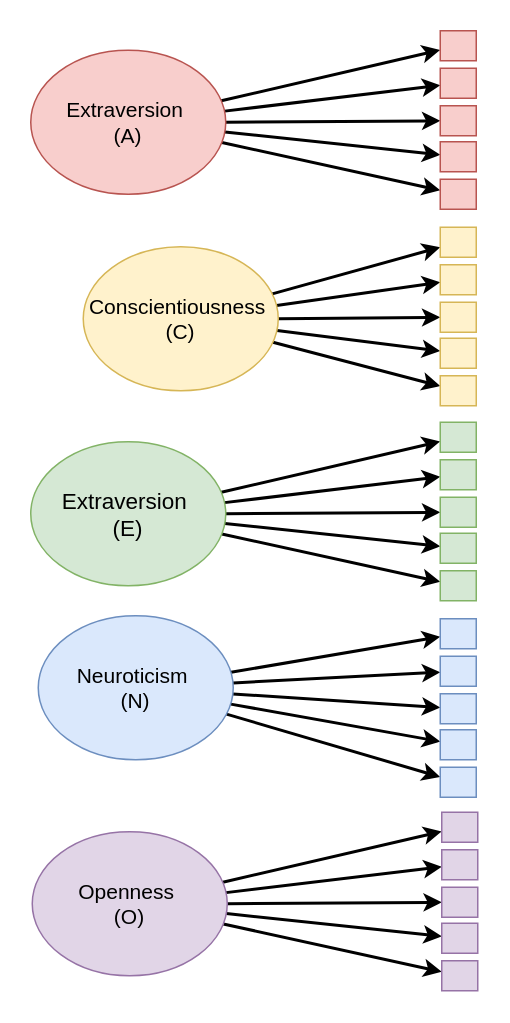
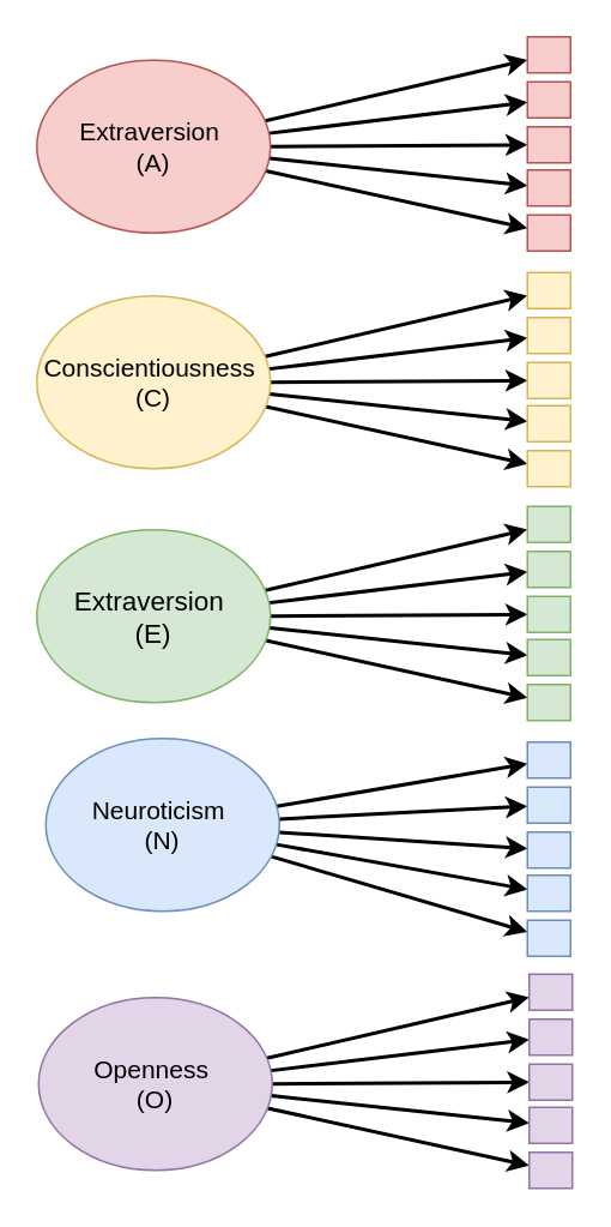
  <mxCell id="0" />
  <mxCell id="1" parent="0" />
  <mxCell id="2" style="rounded=0;orthogonalLoop=1;jettySize=auto;html=1;strokeWidth=2;" edge="1" parent="1" source="7" target="8"><mxGeometry relative="1" as="geometry" /></mxCell>
  <mxCell id="3" style="rounded=0;orthogonalLoop=1;jettySize=auto;html=1;strokeWidth=2;" edge="1" parent="1" source="7" target="9"><mxGeometry relative="1" as="geometry" /></mxCell>
  <mxCell id="4" style="rounded=0;orthogonalLoop=1;jettySize=auto;html=1;strokeWidth=2;" edge="1" parent="1" source="7" target="10"><mxGeometry relative="1" as="geometry" /></mxCell>
  <mxCell id="5" style="rounded=0;orthogonalLoop=1;jettySize=auto;html=1;strokeWidth=2;" edge="1" parent="1" source="7" target="11"><mxGeometry relative="1" as="geometry" /></mxCell>
  <mxCell id="6" style="rounded=0;orthogonalLoop=1;jettySize=auto;html=1;strokeWidth=2;" edge="1" parent="1" source="7" target="12"><mxGeometry relative="1" as="geometry"><mxPoint x="289" y="111" as="targetPoint" /></mxGeometry></mxCell>
  <mxCell id="7" value="&lt;font style=&quot;font-size: 14px;&quot;&gt;Extraversion&amp;nbsp;&lt;/font&gt;&lt;div style=&quot;font-size: 14px;&quot;&gt;&lt;font style=&quot;font-size: 14px;&quot;&gt;(A)&lt;/font&gt;&lt;/div&gt;" style="ellipse;whiteSpace=wrap;html=1;fillColor=#f8cecc;strokeColor=#b85450;fontSize=13;" vertex="1" parent="1"><mxGeometry x="20" y="33" width="130" height="96" as="geometry" /></mxCell>
  <mxCell id="8" value="" style="rounded=0;whiteSpace=wrap;html=1;fillColor=#f8cecc;strokeColor=#b85450;" vertex="1" parent="1"><mxGeometry x="293" y="20" width="24" height="20" as="geometry" /></mxCell>
  <mxCell id="9" value="" style="rounded=0;whiteSpace=wrap;html=1;fillColor=#f8cecc;strokeColor=#b85450;" vertex="1" parent="1"><mxGeometry x="293" y="45" width="24" height="20" as="geometry" /></mxCell>
  <mxCell id="10" value="" style="rounded=0;whiteSpace=wrap;html=1;fillColor=#f8cecc;strokeColor=#b85450;" vertex="1" parent="1"><mxGeometry x="293" y="70" width="24" height="20" as="geometry" /></mxCell>
  <mxCell id="11" value="" style="rounded=0;whiteSpace=wrap;html=1;fillColor=#f8cecc;strokeColor=#b85450;" vertex="1" parent="1"><mxGeometry x="293" y="94" width="24" height="20" as="geometry" /></mxCell>
  <mxCell id="12" value="" style="rounded=0;whiteSpace=wrap;html=1;fillColor=#f8cecc;strokeColor=#b85450;" vertex="1" parent="1"><mxGeometry x="293" y="119" width="24" height="20" as="geometry" /></mxCell>
  <mxCell id="13" style="rounded=0;orthogonalLoop=1;jettySize=auto;html=1;strokeWidth=2;" edge="1" parent="1" source="18" target="19"><mxGeometry relative="1" as="geometry" /></mxCell>
  <mxCell id="14" style="rounded=0;orthogonalLoop=1;jettySize=auto;html=1;strokeWidth=2;" edge="1" parent="1" source="18" target="20"><mxGeometry relative="1" as="geometry" /></mxCell>
  <mxCell id="15" style="rounded=0;orthogonalLoop=1;jettySize=auto;html=1;strokeWidth=2;" edge="1" parent="1" source="18" target="21"><mxGeometry relative="1" as="geometry" /></mxCell>
  <mxCell id="16" style="rounded=0;orthogonalLoop=1;jettySize=auto;html=1;strokeWidth=2;" edge="1" parent="1" source="18" target="22"><mxGeometry relative="1" as="geometry" /></mxCell>
  <mxCell id="17" style="rounded=0;orthogonalLoop=1;jettySize=auto;html=1;strokeWidth=2;" edge="1" parent="1" source="18" target="23"><mxGeometry relative="1" as="geometry"><mxPoint x="289" y="242" as="targetPoint" /></mxGeometry></mxCell>
- <mxCell id="18" value="&lt;font style=&quot;font-size: 14px;&quot;&gt;Conscientiousness&amp;nbsp;&lt;/font&gt;&lt;div style=&quot;font-size: 14px;&quot;&gt;&lt;font style=&quot;font-size: 14px;&quot;&gt;(C)&lt;/font&gt;&lt;/div&gt;" style="ellipse;whiteSpace=wrap;html=1;fillColor=#fff2cc;strokeColor=#d6b656;fontSize=14;" vertex="1" parent="1"><mxGeometry x="55" y="164" width="130" height="96" as="geometry" /></mxCell>
+ <mxCell id="18" value="&lt;font style=&quot;font-size: 14px;&quot;&gt;Conscientiousness&amp;nbsp;&lt;/font&gt;&lt;div style=&quot;font-size: 14px;&quot;&gt;&lt;font style=&quot;font-size: 14px;&quot;&gt;(C)&lt;/font&gt;&lt;/div&gt;" style="ellipse;whiteSpace=wrap;html=1;fillColor=#fff2cc;strokeColor=#d6b656;fontSize=14;" vertex="1" parent="1"><mxGeometry x="20" y="164" width="130" height="96" as="geometry" /></mxCell>
  <mxCell id="19" value="" style="rounded=0;whiteSpace=wrap;html=1;fillColor=#fff2cc;strokeColor=#d6b656;" vertex="1" parent="1"><mxGeometry x="293" y="151" width="24" height="20" as="geometry" /></mxCell>
  <mxCell id="20" value="" style="rounded=0;whiteSpace=wrap;html=1;fillColor=#fff2cc;strokeColor=#d6b656;" vertex="1" parent="1"><mxGeometry x="293" y="176" width="24" height="20" as="geometry" /></mxCell>
  <mxCell id="21" value="" style="rounded=0;whiteSpace=wrap;html=1;fillColor=#fff2cc;strokeColor=#d6b656;" vertex="1" parent="1"><mxGeometry x="293" y="201" width="24" height="20" as="geometry" /></mxCell>
  <mxCell id="22" value="" style="rounded=0;whiteSpace=wrap;html=1;fillColor=#fff2cc;strokeColor=#d6b656;" vertex="1" parent="1"><mxGeometry x="293" y="225" width="24" height="20" as="geometry" /></mxCell>
  <mxCell id="23" value="" style="rounded=0;whiteSpace=wrap;html=1;fillColor=#fff2cc;strokeColor=#d6b656;" vertex="1" parent="1"><mxGeometry x="293" y="250" width="24" height="20" as="geometry" /></mxCell>
  <mxCell id="24" style="rounded=0;orthogonalLoop=1;jettySize=auto;html=1;strokeWidth=2;" edge="1" parent="1" source="29" target="30"><mxGeometry relative="1" as="geometry" /></mxCell>
  <mxCell id="25" style="rounded=0;orthogonalLoop=1;jettySize=auto;html=1;strokeWidth=2;" edge="1" parent="1" source="29" target="31"><mxGeometry relative="1" as="geometry" /></mxCell>
  <mxCell id="26" style="rounded=0;orthogonalLoop=1;jettySize=auto;html=1;strokeWidth=2;" edge="1" parent="1" source="29" target="32"><mxGeometry relative="1" as="geometry" /></mxCell>
  <mxCell id="27" style="rounded=0;orthogonalLoop=1;jettySize=auto;html=1;strokeWidth=2;" edge="1" parent="1" source="29" target="33"><mxGeometry relative="1" as="geometry" /></mxCell>
  <mxCell id="28" style="rounded=0;orthogonalLoop=1;jettySize=auto;html=1;strokeWidth=2;" edge="1" parent="1" source="29" target="34"><mxGeometry relative="1" as="geometry"><mxPoint x="289" y="372" as="targetPoint" /></mxGeometry></mxCell>
  <mxCell id="29" value="&lt;font style=&quot;font-size: 15px;&quot;&gt;Extraversion&amp;nbsp;&lt;/font&gt;&lt;div&gt;&lt;font style=&quot;font-size: 15px;&quot;&gt;(E)&lt;/font&gt;&lt;/div&gt;" style="ellipse;whiteSpace=wrap;html=1;fillColor=#d5e8d4;strokeColor=#82b366;fontSize=15;" vertex="1" parent="1"><mxGeometry x="20" y="294" width="130" height="96" as="geometry" /></mxCell>
  <mxCell id="30" value="" style="rounded=0;whiteSpace=wrap;html=1;fillColor=#d5e8d4;strokeColor=#82b366;" vertex="1" parent="1"><mxGeometry x="293" y="281" width="24" height="20" as="geometry" /></mxCell>
  <mxCell id="31" value="" style="rounded=0;whiteSpace=wrap;html=1;fillColor=#d5e8d4;strokeColor=#82b366;" vertex="1" parent="1"><mxGeometry x="293" y="306" width="24" height="20" as="geometry" /></mxCell>
  <mxCell id="32" value="" style="rounded=0;whiteSpace=wrap;html=1;fillColor=#d5e8d4;strokeColor=#82b366;" vertex="1" parent="1"><mxGeometry x="293" y="331" width="24" height="20" as="geometry" /></mxCell>
  <mxCell id="33" value="" style="rounded=0;whiteSpace=wrap;html=1;fillColor=#d5e8d4;strokeColor=#82b366;" vertex="1" parent="1"><mxGeometry x="293" y="355" width="24" height="20" as="geometry" /></mxCell>
  <mxCell id="34" value="" style="rounded=0;whiteSpace=wrap;html=1;fillColor=#d5e8d4;strokeColor=#82b366;" vertex="1" parent="1"><mxGeometry x="293" y="380" width="24" height="20" as="geometry" /></mxCell>
  <mxCell id="35" style="rounded=0;orthogonalLoop=1;jettySize=auto;html=1;strokeWidth=2;" edge="1" parent="1" source="40" target="41"><mxGeometry relative="1" as="geometry" /></mxCell>
  <mxCell id="36" style="rounded=0;orthogonalLoop=1;jettySize=auto;html=1;strokeWidth=2;" edge="1" parent="1" source="40" target="42"><mxGeometry relative="1" as="geometry" /></mxCell>
  <mxCell id="37" style="rounded=0;orthogonalLoop=1;jettySize=auto;html=1;strokeWidth=2;" edge="1" parent="1" source="40" target="43"><mxGeometry relative="1" as="geometry" /></mxCell>
  <mxCell id="38" style="rounded=0;orthogonalLoop=1;jettySize=auto;html=1;strokeWidth=2;" edge="1" parent="1" source="40" target="44"><mxGeometry relative="1" as="geometry" /></mxCell>
  <mxCell id="39" style="rounded=0;orthogonalLoop=1;jettySize=auto;html=1;strokeWidth=2;" edge="1" parent="1" source="40" target="45"><mxGeometry relative="1" as="geometry"><mxPoint x="289" y="503" as="targetPoint" /></mxGeometry></mxCell>
  <mxCell id="40" value="&lt;font style=&quot;font-size: 14px;&quot;&gt;Neuroticism&amp;nbsp;&lt;/font&gt;&lt;div&gt;&lt;font style=&quot;font-size: 14px;&quot;&gt;(N)&lt;/font&gt;&lt;/div&gt;" style="ellipse;whiteSpace=wrap;html=1;fillColor=#dae8fc;strokeColor=#6c8ebf;" vertex="1" parent="1"><mxGeometry x="25" y="410" width="130" height="96" as="geometry" /></mxCell>
  <mxCell id="41" value="" style="rounded=0;whiteSpace=wrap;html=1;fillColor=#dae8fc;strokeColor=#6c8ebf;" vertex="1" parent="1"><mxGeometry x="293" y="412" width="24" height="20" as="geometry" /></mxCell>
  <mxCell id="42" value="" style="rounded=0;whiteSpace=wrap;html=1;fillColor=#dae8fc;strokeColor=#6c8ebf;" vertex="1" parent="1"><mxGeometry x="293" y="437" width="24" height="20" as="geometry" /></mxCell>
  <mxCell id="43" value="" style="rounded=0;whiteSpace=wrap;html=1;fillColor=#dae8fc;strokeColor=#6c8ebf;" vertex="1" parent="1"><mxGeometry x="293" y="462" width="24" height="20" as="geometry" /></mxCell>
  <mxCell id="44" value="" style="rounded=0;whiteSpace=wrap;html=1;fillColor=#dae8fc;strokeColor=#6c8ebf;" vertex="1" parent="1"><mxGeometry x="293" y="486" width="24" height="20" as="geometry" /></mxCell>
  <mxCell id="45" value="" style="rounded=0;whiteSpace=wrap;html=1;fillColor=#dae8fc;strokeColor=#6c8ebf;" vertex="1" parent="1"><mxGeometry x="293" y="511" width="24" height="20" as="geometry" /></mxCell>
  <mxCell id="46" style="rounded=0;orthogonalLoop=1;jettySize=auto;html=1;strokeWidth=2;" edge="1" parent="1" source="51" target="52"><mxGeometry relative="1" as="geometry" /></mxCell>
  <mxCell id="47" style="rounded=0;orthogonalLoop=1;jettySize=auto;html=1;strokeWidth=2;" edge="1" parent="1" source="51" target="53"><mxGeometry relative="1" as="geometry" /></mxCell>
  <mxCell id="48" style="rounded=0;orthogonalLoop=1;jettySize=auto;html=1;strokeWidth=2;" edge="1" parent="1" source="51" target="54"><mxGeometry relative="1" as="geometry" /></mxCell>
  <mxCell id="49" style="rounded=0;orthogonalLoop=1;jettySize=auto;html=1;strokeWidth=2;" edge="1" parent="1" source="51" target="55"><mxGeometry relative="1" as="geometry" /></mxCell>
  <mxCell id="50" style="rounded=0;orthogonalLoop=1;jettySize=auto;html=1;strokeWidth=2;" edge="1" parent="1" source="51" target="56"><mxGeometry relative="1" as="geometry"><mxPoint x="290" y="632" as="targetPoint" /></mxGeometry></mxCell>
  <mxCell id="51" value="&lt;font style=&quot;font-size: 14px;&quot;&gt;Openness&amp;nbsp;&lt;/font&gt;&lt;div style=&quot;font-size: 14px;&quot;&gt;&lt;font style=&quot;font-size: 14px;&quot;&gt;(O)&lt;/font&gt;&lt;/div&gt;" style="ellipse;whiteSpace=wrap;html=1;fillColor=#e1d5e7;strokeColor=#9673a6;" vertex="1" parent="1"><mxGeometry x="21" y="554" width="130" height="96" as="geometry" /></mxCell>
  <mxCell id="52" value="" style="rounded=0;whiteSpace=wrap;html=1;fillColor=#e1d5e7;strokeColor=#9673a6;" vertex="1" parent="1"><mxGeometry x="294" y="541" width="24" height="20" as="geometry" /></mxCell>
  <mxCell id="53" value="" style="rounded=0;whiteSpace=wrap;html=1;fillColor=#e1d5e7;strokeColor=#9673a6;" vertex="1" parent="1"><mxGeometry x="294" y="566" width="24" height="20" as="geometry" /></mxCell>
  <mxCell id="54" value="" style="rounded=0;whiteSpace=wrap;html=1;fillColor=#e1d5e7;strokeColor=#9673a6;" vertex="1" parent="1"><mxGeometry x="294" y="591" width="24" height="20" as="geometry" /></mxCell>
  <mxCell id="55" value="" style="rounded=0;whiteSpace=wrap;html=1;fillColor=#e1d5e7;strokeColor=#9673a6;" vertex="1" parent="1"><mxGeometry x="294" y="615" width="24" height="20" as="geometry" /></mxCell>
  <mxCell id="56" value="" style="rounded=0;whiteSpace=wrap;html=1;fillColor=#e1d5e7;strokeColor=#9673a6;" vertex="1" parent="1"><mxGeometry x="294" y="640" width="24" height="20" as="geometry" /></mxCell>
